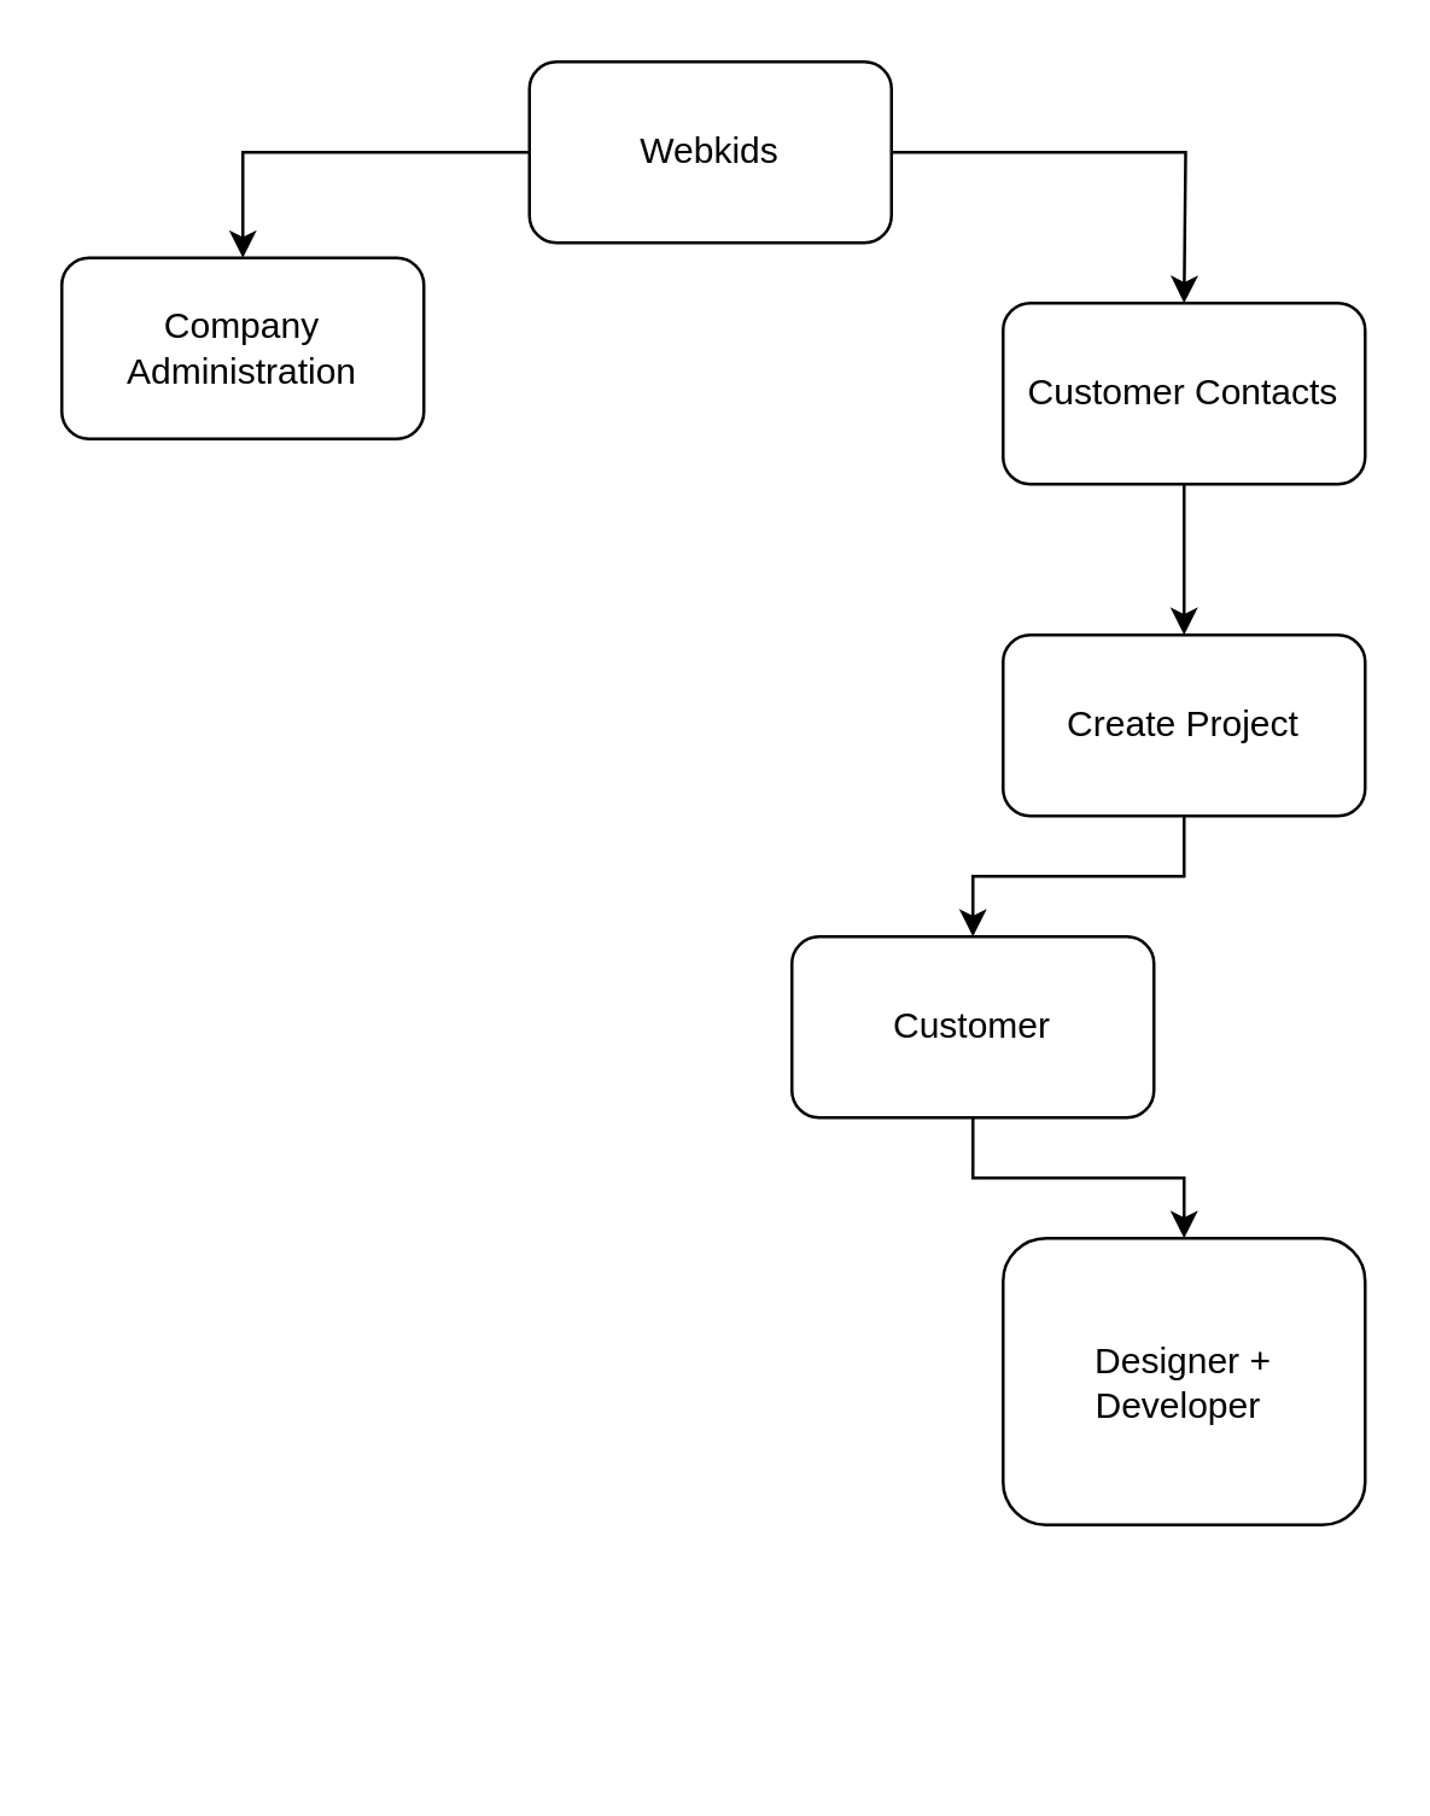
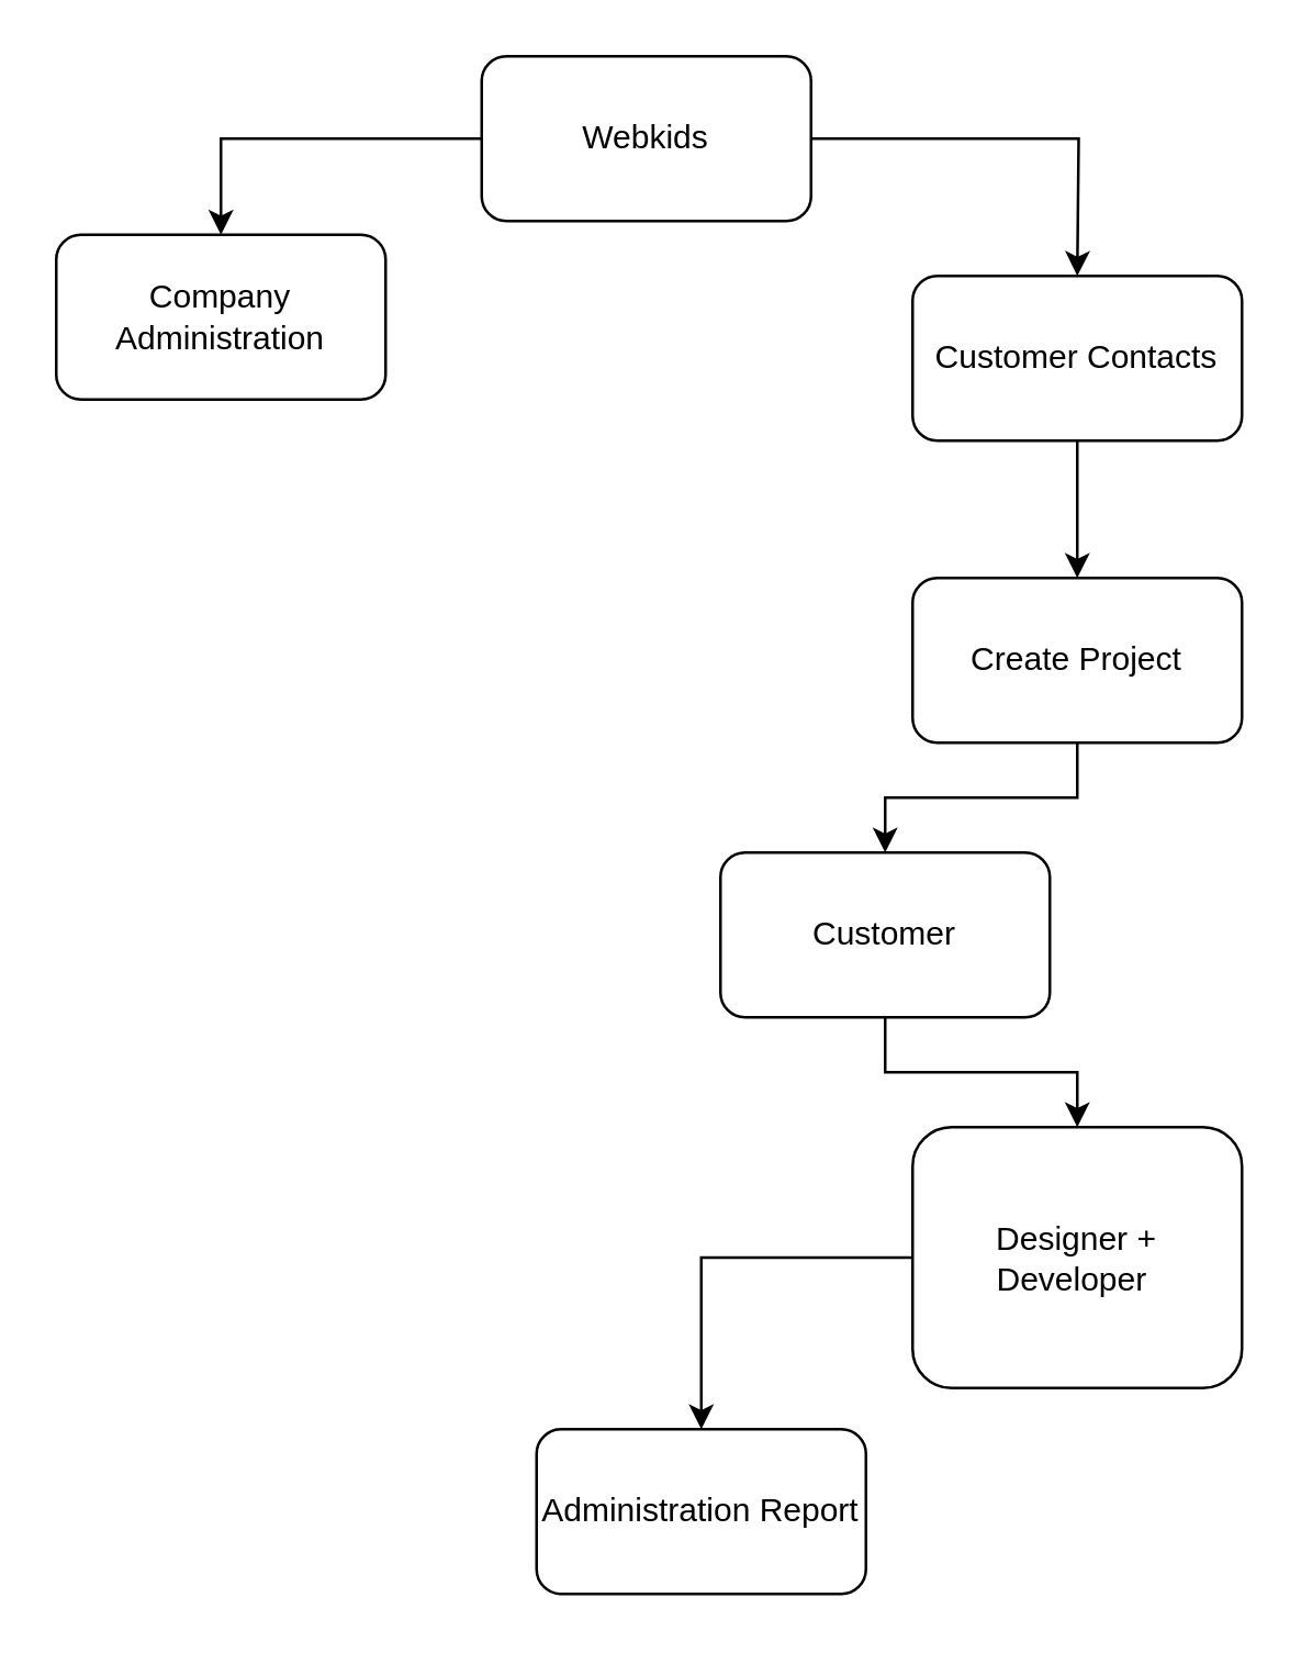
  <mxCell id="0" />
  <mxCell id="1" parent="0" />
  <mxCell id="2" style="edgeStyle=orthogonalEdgeStyle;rounded=0;orthogonalLoop=1;jettySize=auto;html=1;" edge="1" parent="1" source="4"><mxGeometry relative="1" as="geometry"><mxPoint x="392" y="100" as="targetPoint" /></mxGeometry></mxCell>
  <mxCell id="3" style="edgeStyle=orthogonalEdgeStyle;rounded=0;orthogonalLoop=1;jettySize=auto;html=1;entryX=0.5;entryY=0;entryDx=0;entryDy=0;" edge="1" parent="1" source="4" target="14"><mxGeometry relative="1" as="geometry" /></mxCell>
  <mxCell id="4" value="Webkids" style="rounded=1;whiteSpace=wrap;html=1;" vertex="1" parent="1"><mxGeometry x="175" y="20" width="120" height="60" as="geometry" /></mxCell>
+ <mxCell id="5" style="edgeStyle=orthogonalEdgeStyle;rounded=0;orthogonalLoop=1;jettySize=auto;html=1;" edge="1" parent="1" source="6" target="11"><mxGeometry relative="1" as="geometry" /></mxCell>
  <mxCell id="6" value="Designer + Developer&amp;nbsp;" style="rounded=1;whiteSpace=wrap;html=1;" vertex="1" parent="1"><mxGeometry x="332" y="410" width="120" height="95" as="geometry" /></mxCell>
  <mxCell id="7" style="edgeStyle=orthogonalEdgeStyle;rounded=0;orthogonalLoop=1;jettySize=auto;html=1;entryX=0.5;entryY=0;entryDx=0;entryDy=0;" edge="1" parent="1" source="8" target="13"><mxGeometry relative="1" as="geometry" /></mxCell>
  <mxCell id="8" value="Create Project" style="rounded=1;whiteSpace=wrap;html=1;" vertex="1" parent="1"><mxGeometry x="332" y="210" width="120" height="60" as="geometry" /></mxCell>
  <mxCell id="9" style="edgeStyle=orthogonalEdgeStyle;rounded=0;orthogonalLoop=1;jettySize=auto;html=1;" edge="1" parent="1" source="10" target="8"><mxGeometry relative="1" as="geometry" /></mxCell>
  <mxCell id="10" value="Customer Contacts" style="rounded=1;whiteSpace=wrap;html=1;" vertex="1" parent="1"><mxGeometry x="332" y="100" width="120" height="60" as="geometry" /></mxCell>
+ <mxCell id="11" value="Administration Report" style="rounded=1;whiteSpace=wrap;html=1;" vertex="1" parent="1"><mxGeometry x="195" y="520" width="120" height="60" as="geometry" /></mxCell>
  <mxCell id="12" style="edgeStyle=orthogonalEdgeStyle;rounded=0;orthogonalLoop=1;jettySize=auto;html=1;entryX=0.5;entryY=0;entryDx=0;entryDy=0;" edge="1" parent="1" source="13" target="6"><mxGeometry relative="1" as="geometry" /></mxCell>
  <mxCell id="13" value="Customer" style="rounded=1;whiteSpace=wrap;html=1;" vertex="1" parent="1"><mxGeometry x="262" y="310" width="120" height="60" as="geometry" /></mxCell>
  <mxCell id="14" value="Company Administration" style="rounded=1;whiteSpace=wrap;html=1;" vertex="1" parent="1"><mxGeometry x="20" y="85" width="120" height="60" as="geometry" /></mxCell>
